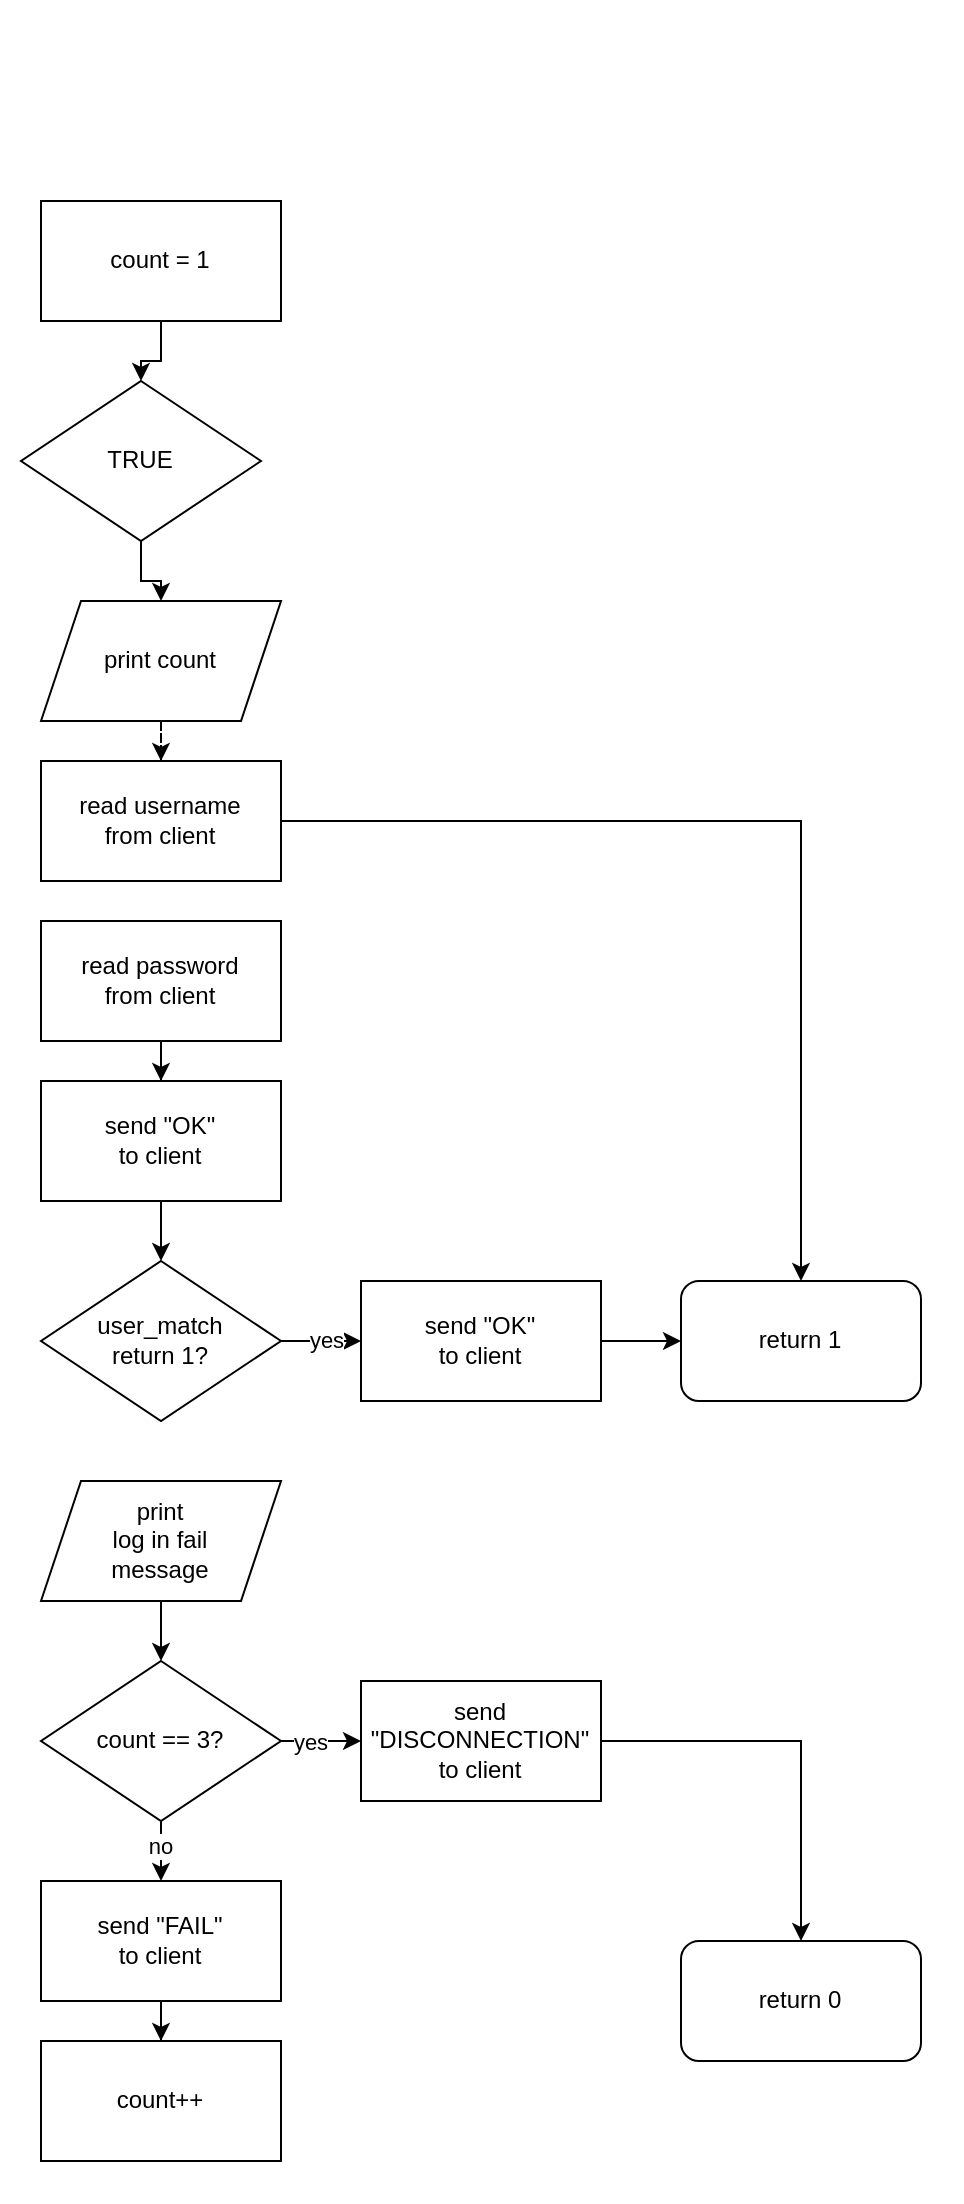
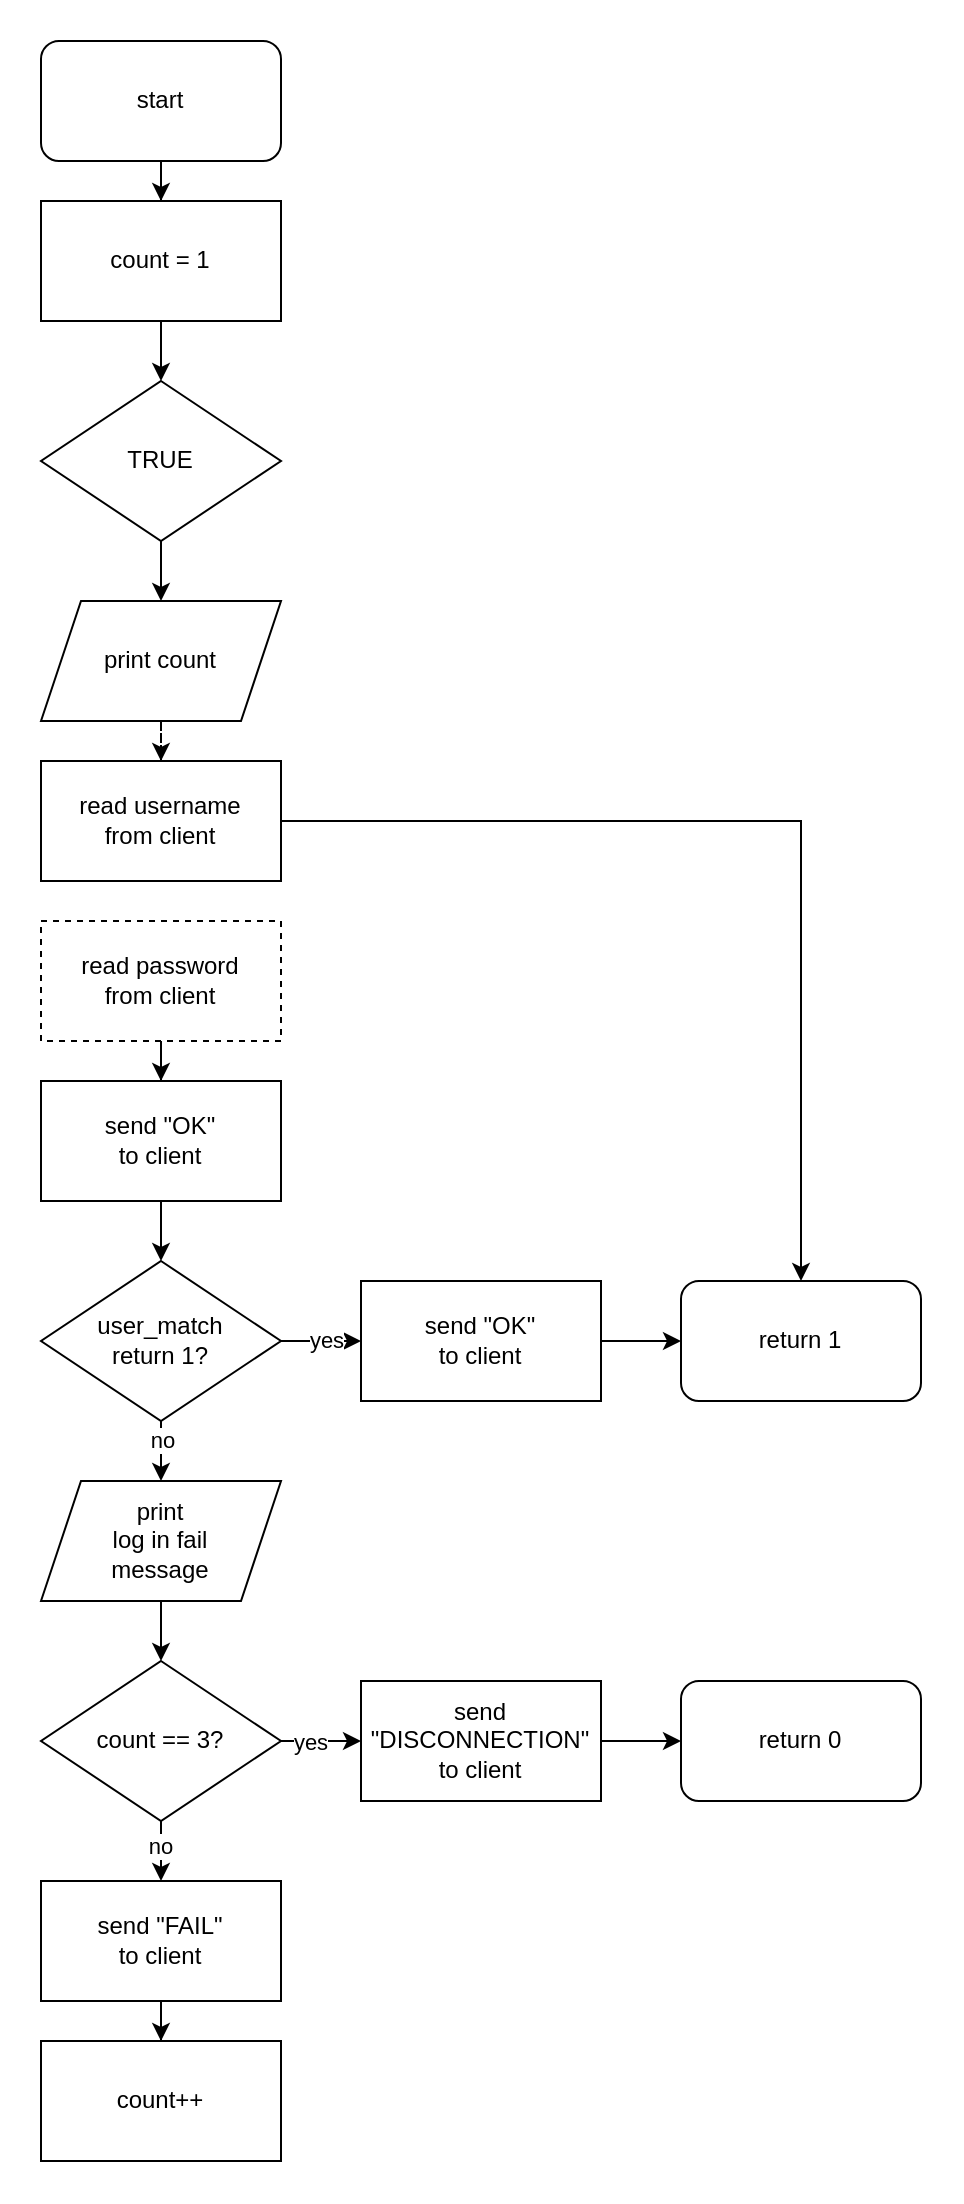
  <mxCell id="0" />
  <mxCell id="1" parent="0" />
+ <mxCell id="2" value="" style="edgeStyle=orthogonalEdgeStyle;rounded=0;orthogonalLoop=1;jettySize=auto;html=1;" edge="1" parent="1" source="3" target="5"><mxGeometry relative="1" as="geometry" /></mxCell>
+ <mxCell id="3" value="start" style="rounded=1;whiteSpace=wrap;html=1;" vertex="1" parent="1"><mxGeometry x="20" y="20" width="120" height="60" as="geometry" /></mxCell>
  <mxCell id="4" value="" style="edgeStyle=orthogonalEdgeStyle;rounded=0;orthogonalLoop=1;jettySize=auto;html=1;" edge="1" parent="1" source="5" target="7"><mxGeometry relative="1" as="geometry" /></mxCell>
  <mxCell id="5" value="count = 1" style="rounded=0;whiteSpace=wrap;html=1;" vertex="1" parent="1"><mxGeometry x="20" y="100" width="120" height="60" as="geometry" /></mxCell>
  <mxCell id="6" value="" style="edgeStyle=orthogonalEdgeStyle;rounded=0;orthogonalLoop=1;jettySize=auto;html=1;" edge="1" parent="1" source="7" target="9"><mxGeometry relative="1" as="geometry" /></mxCell>
- <mxCell id="7" value="TRUE" style="rhombus;whiteSpace=wrap;html=1;" vertex="1" parent="1"><mxGeometry x="10" y="190" width="120" height="80" as="geometry" /></mxCell>
+ <mxCell id="7" value="TRUE" style="rhombus;whiteSpace=wrap;html=1;" vertex="1" parent="1"><mxGeometry x="20" y="190" width="120" height="80" as="geometry" /></mxCell>
  <mxCell id="8" value="" style="edgeStyle=orthogonalEdgeStyle;rounded=0;orthogonalLoop=1;jettySize=auto;html=1;entryX=0.5;entryY=0;entryDx=0;entryDy=0;dashed=1;" edge="1" parent="1" source="9" target="11"><mxGeometry relative="1" as="geometry"><mxPoint x="80" y="380" as="targetPoint" /></mxGeometry></mxCell>
  <mxCell id="9" value="print count" style="shape=parallelogram;perimeter=parallelogramPerimeter;whiteSpace=wrap;html=1;fixedSize=1;" vertex="1" parent="1"><mxGeometry x="20" y="300" width="120" height="60" as="geometry" /></mxCell>
  <mxCell id="10" value="" style="edgeStyle=orthogonalEdgeStyle;rounded=0;orthogonalLoop=1;jettySize=auto;html=1;" edge="1" parent="1" source="11" target="30"><mxGeometry relative="1" as="geometry" /></mxCell>
  <mxCell id="11" value="read username&lt;div&gt;from client&lt;/div&gt;" style="rounded=0;whiteSpace=wrap;html=1;" vertex="1" parent="1"><mxGeometry x="20" y="380" width="120" height="60" as="geometry" /></mxCell>
  <mxCell id="12" style="edgeStyle=orthogonalEdgeStyle;rounded=0;orthogonalLoop=1;jettySize=auto;html=1;entryX=0.5;entryY=0;entryDx=0;entryDy=0;" edge="1" parent="1" source="13" target="15"><mxGeometry relative="1" as="geometry" /></mxCell>
- <mxCell id="13" value="read password&lt;div&gt;from client&lt;/div&gt;" style="rounded=0;whiteSpace=wrap;html=1;" vertex="1" parent="1"><mxGeometry x="20" y="460" width="120" height="60" as="geometry" /></mxCell>
+ <mxCell id="13" value="read password&lt;div&gt;from client&lt;/div&gt;" style="rounded=0;whiteSpace=wrap;html=1;dashed=1;" vertex="1" parent="1"><mxGeometry x="20" y="460" width="120" height="60" as="geometry" /></mxCell>
  <mxCell id="14" value="" style="edgeStyle=orthogonalEdgeStyle;rounded=0;orthogonalLoop=1;jettySize=auto;html=1;" edge="1" parent="1" source="15" target="20"><mxGeometry relative="1" as="geometry" /></mxCell>
  <mxCell id="15" value="send &quot;OK&quot;&lt;div&gt;to client&lt;/div&gt;" style="rounded=0;whiteSpace=wrap;html=1;" vertex="1" parent="1"><mxGeometry x="20" y="540" width="120" height="60" as="geometry" /></mxCell>
  <mxCell id="16" value="" style="edgeStyle=orthogonalEdgeStyle;rounded=0;orthogonalLoop=1;jettySize=auto;html=1;" edge="1" parent="1" source="20" target="22"><mxGeometry relative="1" as="geometry" /></mxCell>
  <mxCell id="17" value="yes" style="edgeLabel;html=1;align=center;verticalAlign=middle;resizable=0;points=[];" vertex="1" connectable="0" parent="16"><mxGeometry x="0.1" y="1" relative="1" as="geometry"><mxPoint as="offset" /></mxGeometry></mxCell>
+ <mxCell id="18" value="" style="edgeStyle=orthogonalEdgeStyle;rounded=0;orthogonalLoop=1;jettySize=auto;html=1;" edge="1" parent="1" source="20" target="24"><mxGeometry relative="1" as="geometry" /></mxCell>
+ <mxCell id="19" value="no" style="edgeLabel;html=1;align=center;verticalAlign=middle;resizable=0;points=[];" vertex="1" connectable="0" parent="18"><mxGeometry x="-0.64" relative="1" as="geometry"><mxPoint as="offset" /></mxGeometry></mxCell>
  <mxCell id="20" value="user_match&lt;div&gt;return 1?&lt;/div&gt;" style="rhombus;whiteSpace=wrap;html=1;" vertex="1" parent="1"><mxGeometry x="20" y="630" width="120" height="80" as="geometry" /></mxCell>
  <mxCell id="21" value="" style="edgeStyle=orthogonalEdgeStyle;rounded=0;orthogonalLoop=1;jettySize=auto;html=1;" edge="1" parent="1" source="22" target="30"><mxGeometry relative="1" as="geometry" /></mxCell>
  <mxCell id="22" value="send &quot;OK&quot;&lt;div&gt;to client&lt;/div&gt;" style="rounded=0;whiteSpace=wrap;html=1;" vertex="1" parent="1"><mxGeometry x="180" y="640" width="120" height="60" as="geometry" /></mxCell>
  <mxCell id="23" value="" style="edgeStyle=orthogonalEdgeStyle;rounded=0;orthogonalLoop=1;jettySize=auto;html=1;" edge="1" parent="1" source="24" target="29"><mxGeometry relative="1" as="geometry" /></mxCell>
  <mxCell id="24" value="print&lt;div&gt;log in fail&lt;/div&gt;&lt;div&gt;message&lt;/div&gt;" style="shape=parallelogram;perimeter=parallelogramPerimeter;whiteSpace=wrap;html=1;fixedSize=1;" vertex="1" parent="1"><mxGeometry x="20" y="740" width="120" height="60" as="geometry" /></mxCell>
  <mxCell id="25" value="" style="edgeStyle=orthogonalEdgeStyle;rounded=0;orthogonalLoop=1;jettySize=auto;html=1;" edge="1" parent="1" source="29" target="32"><mxGeometry relative="1" as="geometry" /></mxCell>
  <mxCell id="26" value="yes" style="edgeLabel;html=1;align=center;verticalAlign=middle;resizable=0;points=[];" vertex="1" connectable="0" parent="25"><mxGeometry x="-0.3" y="1" relative="1" as="geometry"><mxPoint y="1" as="offset" /></mxGeometry></mxCell>
  <mxCell id="27" style="edgeStyle=orthogonalEdgeStyle;rounded=0;orthogonalLoop=1;jettySize=auto;html=1;entryX=0.5;entryY=0;entryDx=0;entryDy=0;" edge="1" parent="1" source="29" target="35"><mxGeometry relative="1" as="geometry" /></mxCell>
  <mxCell id="28" value="no" style="edgeLabel;html=1;align=center;verticalAlign=middle;resizable=0;points=[];" vertex="1" connectable="0" parent="27"><mxGeometry x="0.26" y="-1" relative="1" as="geometry"><mxPoint as="offset" /></mxGeometry></mxCell>
  <mxCell id="29" value="count == 3?" style="rhombus;whiteSpace=wrap;html=1;" vertex="1" parent="1"><mxGeometry x="20" y="830" width="120" height="80" as="geometry" /></mxCell>
  <mxCell id="30" value="return 1" style="rounded=1;whiteSpace=wrap;html=1;" vertex="1" parent="1"><mxGeometry x="340" y="640" width="120" height="60" as="geometry" /></mxCell>
  <mxCell id="31" value="" style="edgeStyle=orthogonalEdgeStyle;rounded=0;orthogonalLoop=1;jettySize=auto;html=1;" edge="1" parent="1" source="32" target="33"><mxGeometry relative="1" as="geometry" /></mxCell>
  <mxCell id="32" value="send &quot;DISCONNECTION&quot;&lt;div&gt;to client&lt;/div&gt;" style="rounded=0;whiteSpace=wrap;html=1;" vertex="1" parent="1"><mxGeometry x="180" y="840" width="120" height="60" as="geometry" /></mxCell>
- <mxCell id="33" value="return 0" style="rounded=1;whiteSpace=wrap;html=1;" vertex="1" parent="1"><mxGeometry x="340" y="970" width="120" height="60" as="geometry" /></mxCell>
+ <mxCell id="33" value="return 0" style="rounded=1;whiteSpace=wrap;html=1;" vertex="1" parent="1"><mxGeometry x="340" y="840" width="120" height="60" as="geometry" /></mxCell>
  <mxCell id="34" style="edgeStyle=orthogonalEdgeStyle;rounded=0;orthogonalLoop=1;jettySize=auto;html=1;entryX=0.5;entryY=0;entryDx=0;entryDy=0;" edge="1" parent="1" source="35" target="36"><mxGeometry relative="1" as="geometry" /></mxCell>
  <mxCell id="35" value="send &quot;FAIL&quot;&lt;div&gt;to client&lt;/div&gt;" style="rounded=0;whiteSpace=wrap;html=1;" vertex="1" parent="1"><mxGeometry x="20" y="940" width="120" height="60" as="geometry" /></mxCell>
  <mxCell id="36" value="count++" style="rounded=0;whiteSpace=wrap;html=1;" vertex="1" parent="1"><mxGeometry x="20" y="1020" width="120" height="60" as="geometry" /></mxCell>
